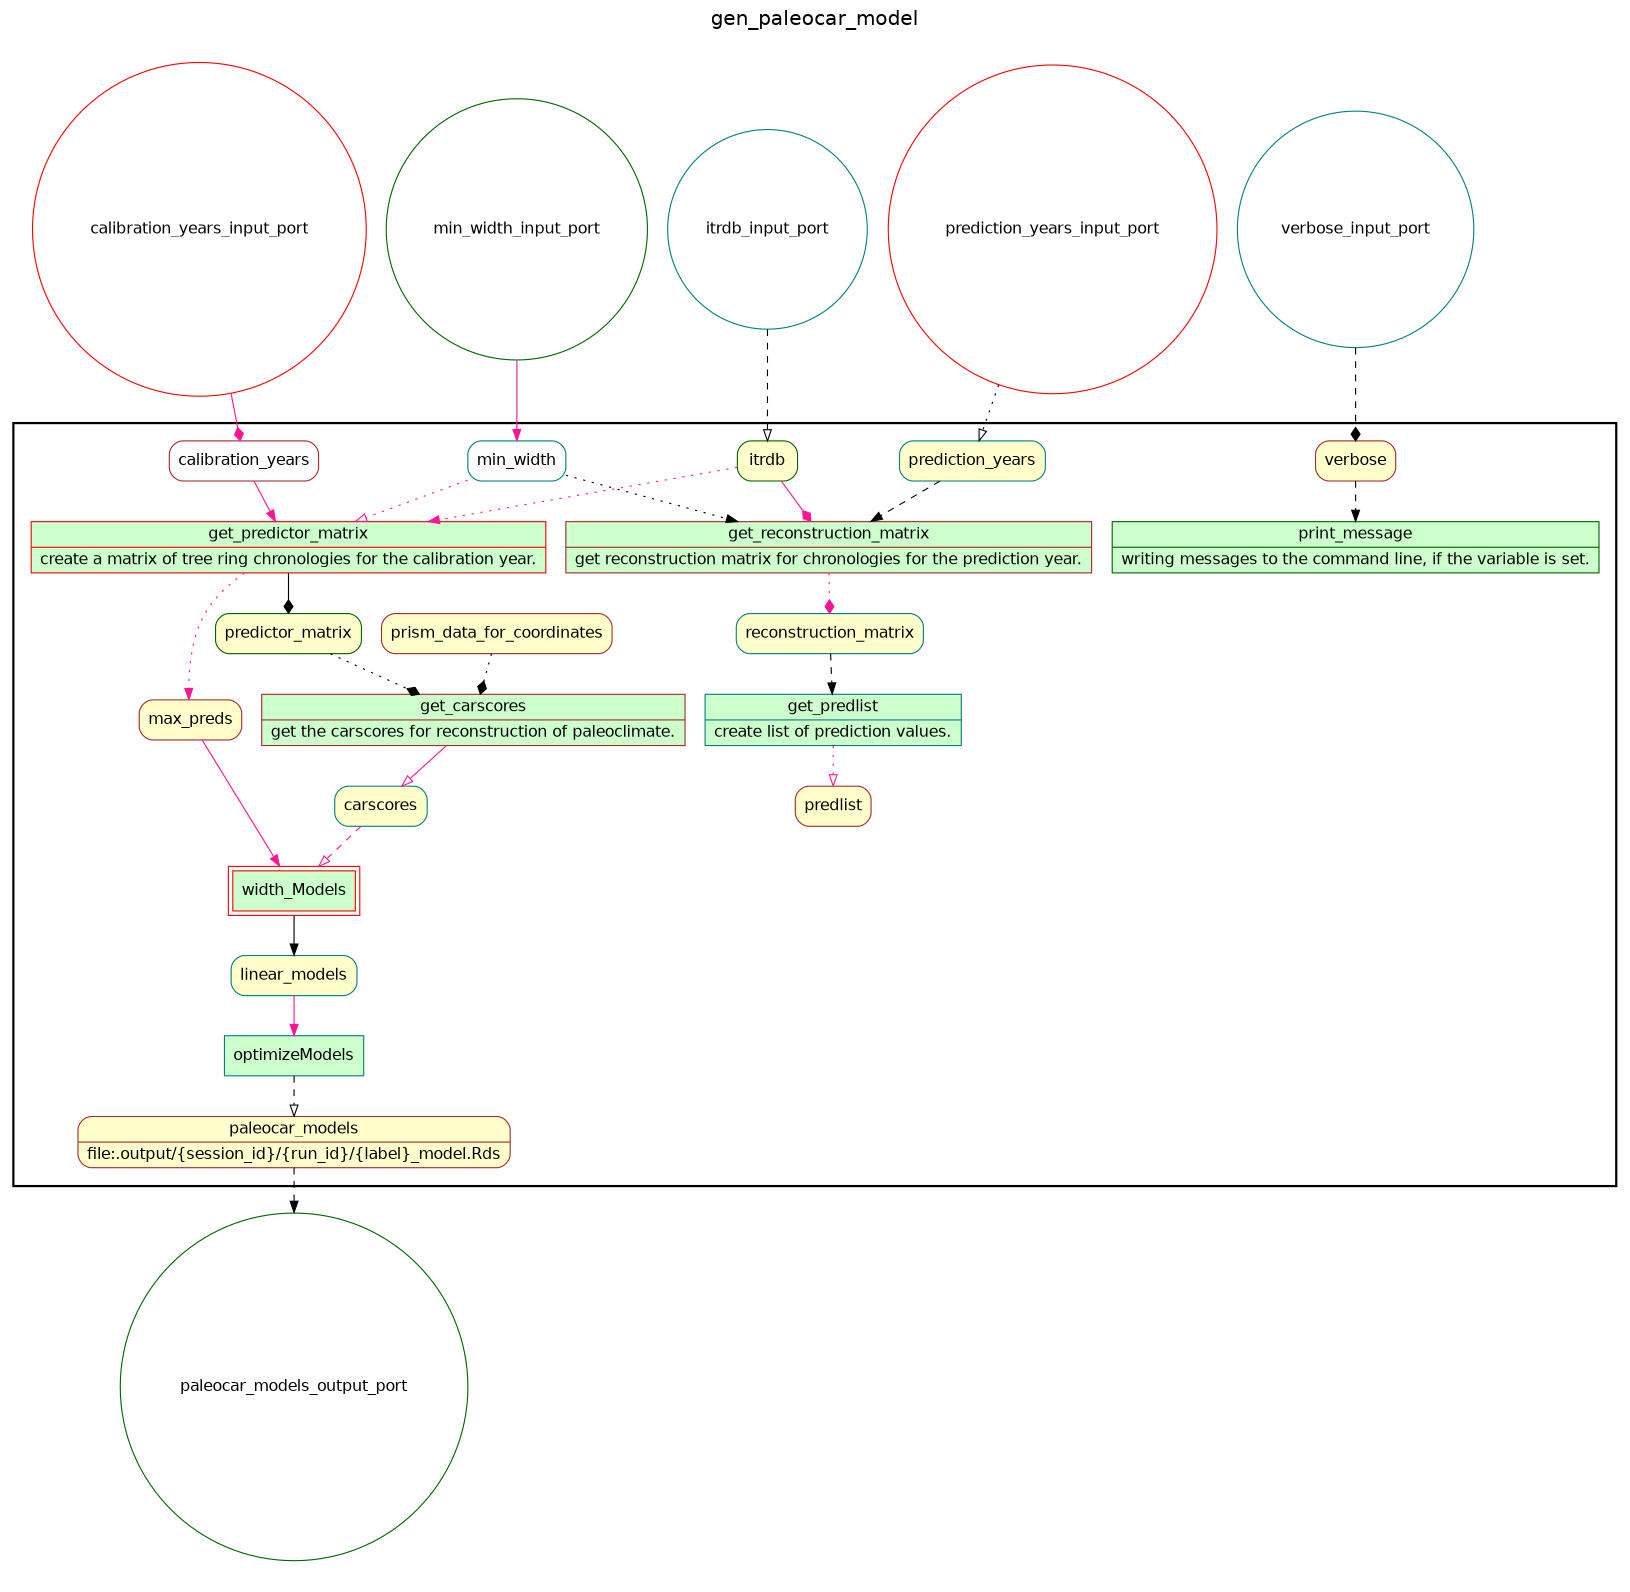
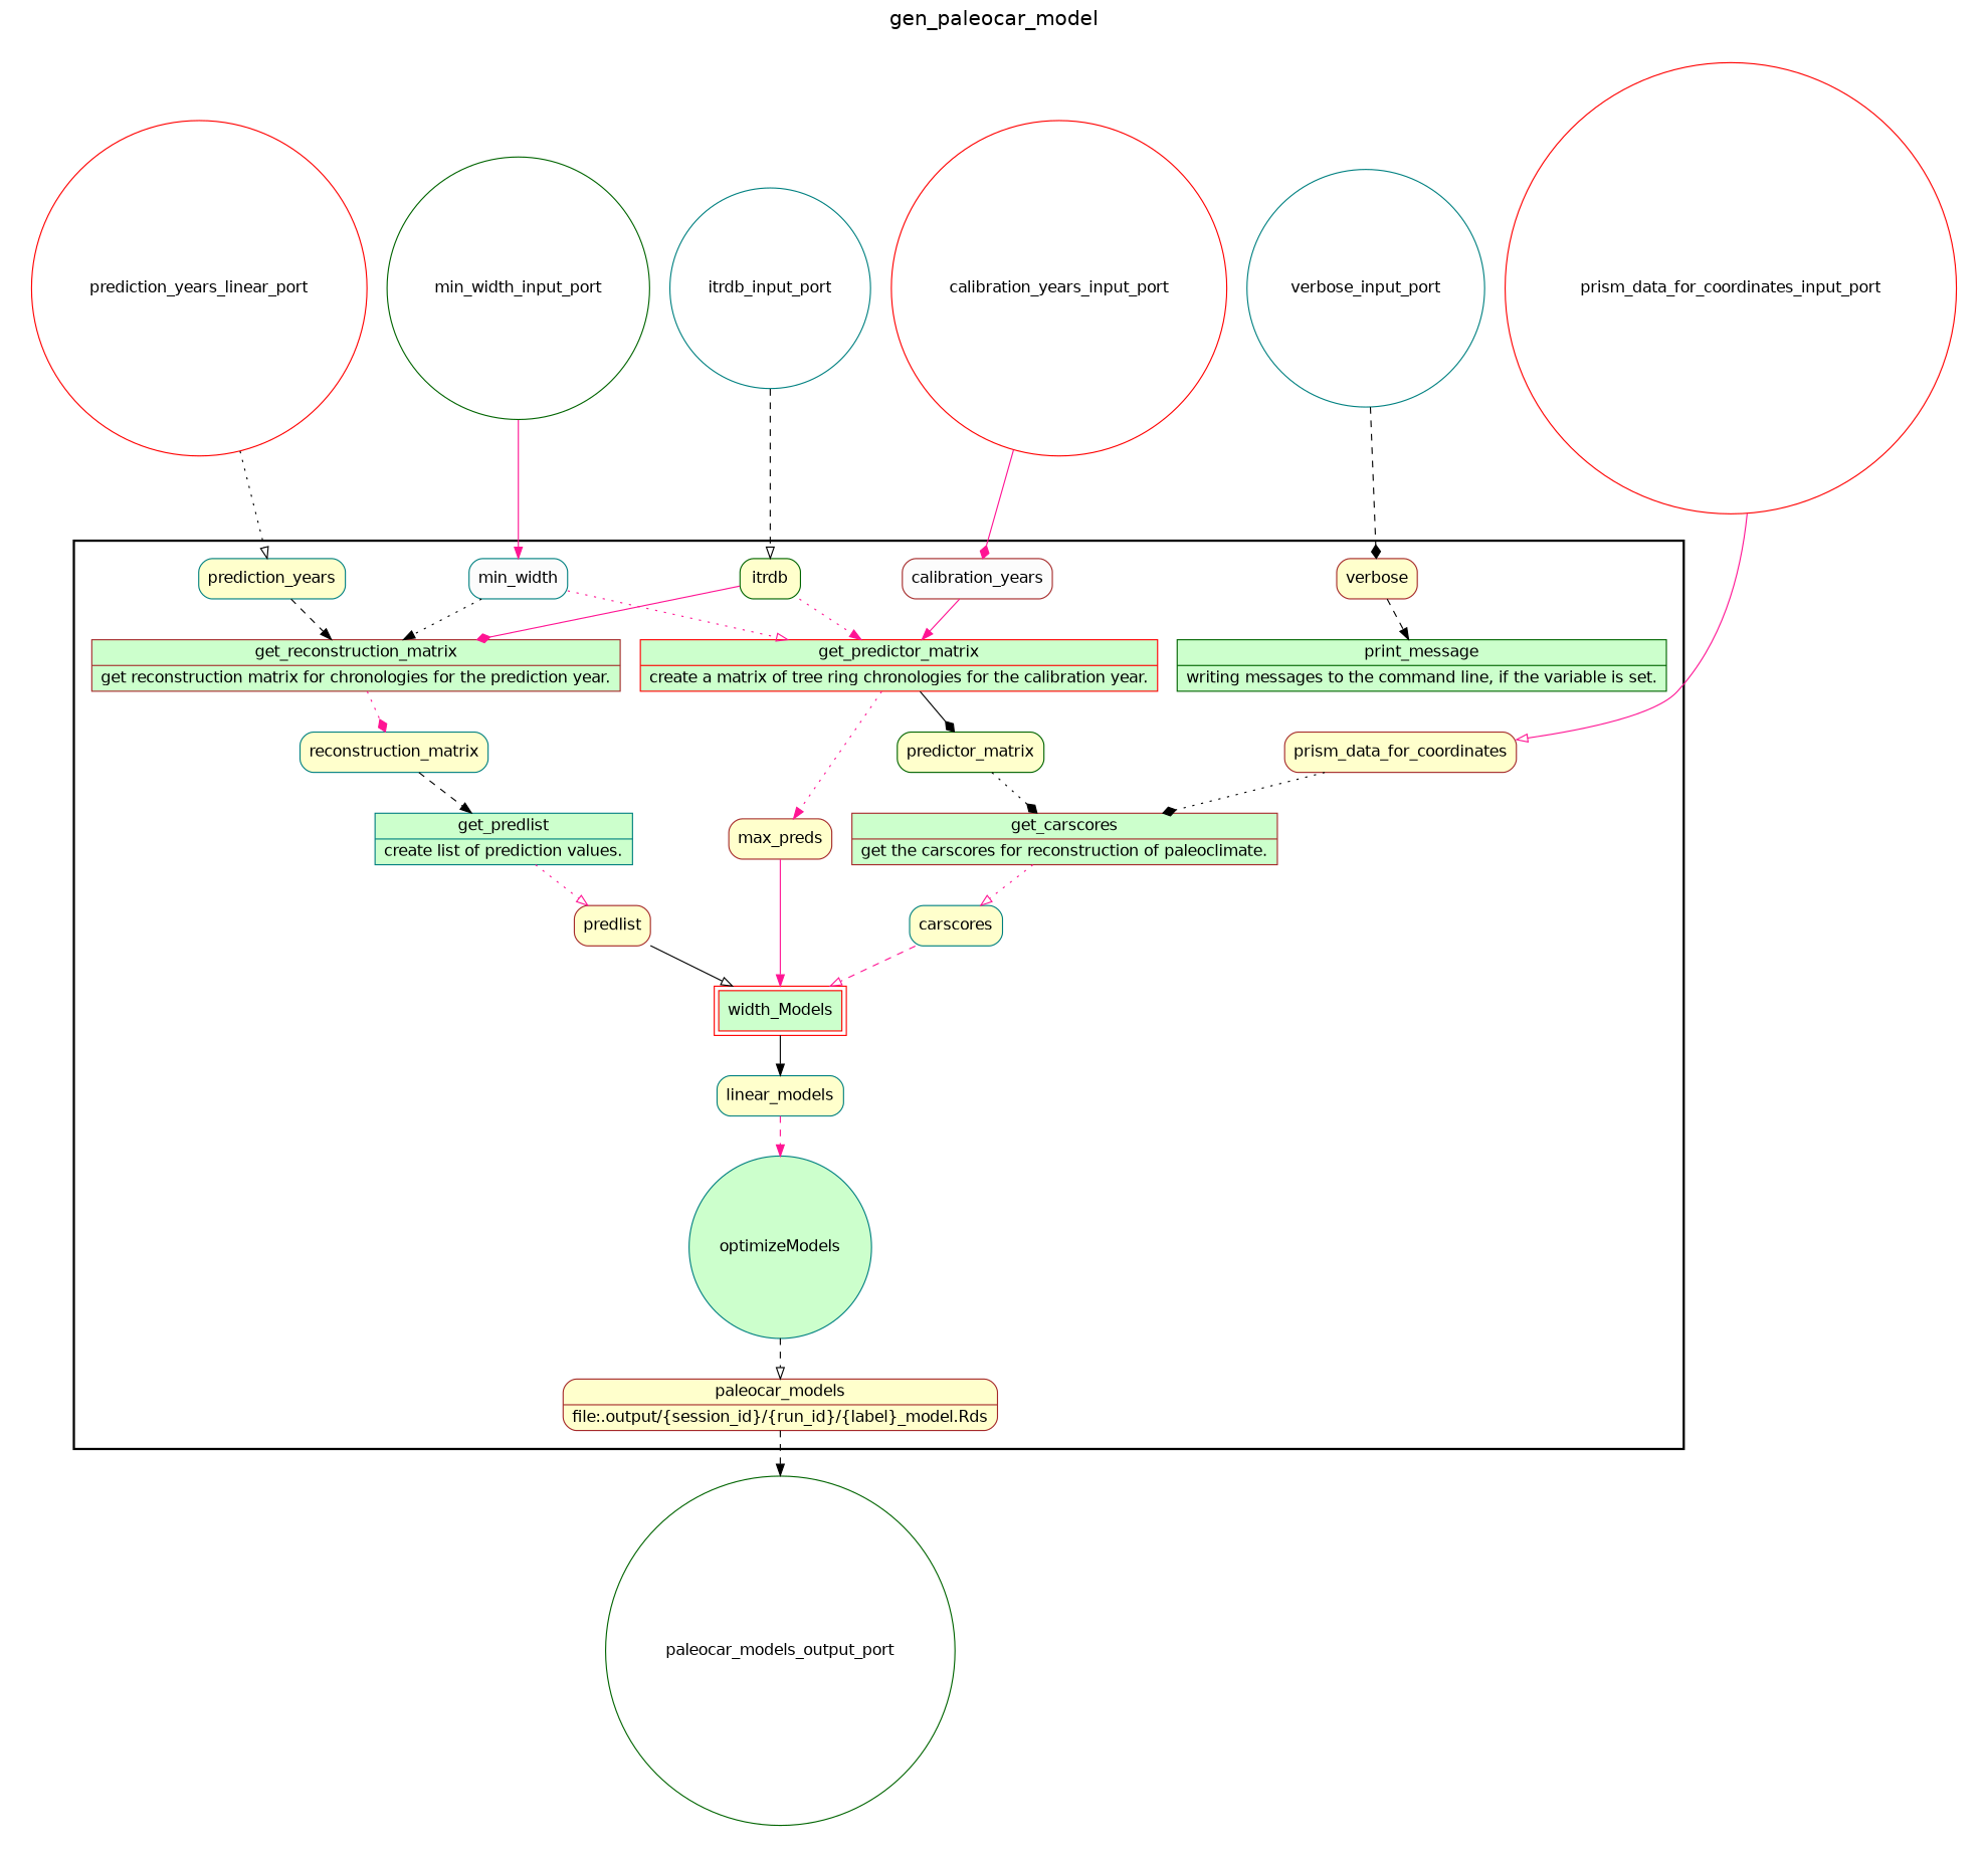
  digraph {
    fontname=Helvetica
    fontsize=18
    label=gen_paleocar_model
    labelloc=t
    rankdir=TB
    node [color=teal fillcolor="#FFFFCC" fontname=Helvetica peripheries=1 shape=box style="rounded,filled"]
    edge [arrowhead=normal color=black style=solid]
    n1 [color=darkgreen fillcolor="#CCFFCC" label="{<f0> print_message |<f1> writing messages to the command line, if the variable is set.}" rankdir=LR shape=record style=filled]
    n2 [color=red fillcolor="#CCFFCC" label="{<f0> get_predictor_matrix |<f1> create a matrix of tree ring chronologies for the calibration year.}" rankdir=LR shape=record style=filled]
    predictor_matrix [color=darkgreen]
    max_preds [color=brown]
    n5 [color=brown fillcolor="#CCFFCC" label="{<f0> get_reconstruction_matrix |<f1> get reconstruction matrix for chronologies for the prediction year.}" rankdir=LR shape=record style=filled]
    reconstruction_matrix
    n7 [fillcolor="#CCFFCC" label="{<f0> get_predlist |<f1> create list of prediction values.}" rankdir=LR shape=record style=filled]
    predlist [color=brown]
    n9 [color=brown fillcolor="#CCFFCC" label="{<f0> get_carscores |<f1> get the carscores for reconstruction of paleoclimate.}" rankdir=LR shape=record style=filled]
    carscores
-   optimizeModels [fillcolor="#CCFFCC" style=filled]
+   optimizeModels [fillcolor="#CCFFCC" shape=circle style=filled]
    n12 [color=brown label="{<f0> paleocar_models |<f1> file\:.output/\{session_id\}/\{run_id\}/\{label\}_model.Rds}" rankdir=LR shape=record]
    n13 [color=red fillcolor="#CCFFCC" label=width_Models peripheries=2 style=filled]
    linear_models
    verbose [color=brown]
    itrdb [color=darkgreen]
    prediction_years
    prism_data_for_coordinates [color=brown]
    calibration_years [color=brown fillcolor="#FCFCFC"]
    min_width [fillcolor="#FCFCFC"]
-   prediction_years_input_port [color=red fillcolor="#FFFFFF" shape=circle width=0.2]
+   prediction_years_input_port [color=red fillcolor="#FFFFFF" shape=circle width=0.2 label=prediction_years_linear_port]
+   prism_data_for_coordinates_input_port [color=red fillcolor="#FFFFFF" shape=circle width=0.2]
    itrdb_input_port [fillcolor="#FFFFFF" shape=circle width=0.2]
    calibration_years_input_port [color=red fillcolor="#FFFFFF" shape=circle width=0.2]
    min_width_input_port [color=darkgreen fillcolor="#FFFFFF" shape=circle width=0.2]
    verbose_input_port [fillcolor="#FFFFFF" shape=circle width=0.2]
    paleocar_models_output_port [color=darkgreen fillcolor="#FFFFFF" shape=circle width=0.2]
    subgraph cluster_1 {
      color=black
      label=""
      penwidth=2
      subgraph cluster_2 {
        color=black
        label=""
        penwidth=0
        n1
        n2
        predictor_matrix
        max_preds
        n5
        reconstruction_matrix
        n7
        predlist
        n9
        carscores
        optimizeModels
        n12
        n13
        linear_models
        verbose
        itrdb
        prediction_years
        prism_data_for_coordinates
        calibration_years
        min_width
      }
    }
    subgraph cluster_3 {
      label=""
      penwidth=0
      subgraph cluster_4 {
        label=""
        penwidth=0
        prediction_years_input_port
+       prism_data_for_coordinates_input_port
        itrdb_input_port
        calibration_years_input_port
        min_width_input_port
        verbose_input_port
      }
    }
    subgraph cluster_5 {
      label=""
      penwidth=0
      subgraph cluster_6 {
        label=""
        penwidth=0
        paleocar_models_output_port
      }
    }
    n2 -> predictor_matrix [arrowhead=diamond]
    n2 -> max_preds [color=deeppink style=dotted]
    predictor_matrix -> n9 [arrowhead=diamond style=dotted]
    max_preds -> n13 [color=deeppink]
    n5 -> reconstruction_matrix [arrowhead=diamond color=deeppink style=dotted]
    reconstruction_matrix -> n7 [style=dashed]
    n7 -> predlist [arrowhead=onormal color=deeppink style=dotted]
-   n9 -> carscores [arrowhead=onormal color=deeppink]
+   predlist -> n13 [arrowhead=onormal]
+   n9 -> carscores [arrowhead=onormal color=deeppink style=dotted]
    carscores -> n13 [arrowhead=onormal color=deeppink style=dashed]
    optimizeModels -> n12 [arrowhead=onormal style=dashed]
    n12 -> paleocar_models_output_port [style=dashed]
    n13 -> linear_models
-   linear_models -> optimizeModels [color=deeppink]
+   linear_models -> optimizeModels [color=deeppink style=dashed]
    verbose -> n1 [style=dashed]
    itrdb -> n2 [color=deeppink style=dotted]
    itrdb -> n5 [arrowhead=diamond color=deeppink]
    prediction_years -> n5 [style=dashed]
    prism_data_for_coordinates -> n9 [arrowhead=diamond style=dotted]
    calibration_years -> n2 [color=deeppink]
    min_width -> n2 [arrowhead=onormal color=deeppink style=dotted]
    min_width -> n5 [style=dotted]
    prediction_years_input_port -> prediction_years [arrowhead=onormal style=dotted]
+   prism_data_for_coordinates_input_port -> prism_data_for_coordinates [arrowhead=onormal color=deeppink]
    itrdb_input_port -> itrdb [arrowhead=onormal style=dashed]
    calibration_years_input_port -> calibration_years [arrowhead=diamond color=deeppink]
    min_width_input_port -> min_width [color=deeppink]
    verbose_input_port -> verbose [arrowhead=diamond style=dashed]
  }
